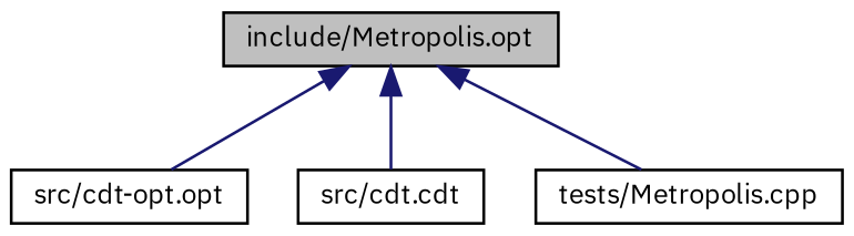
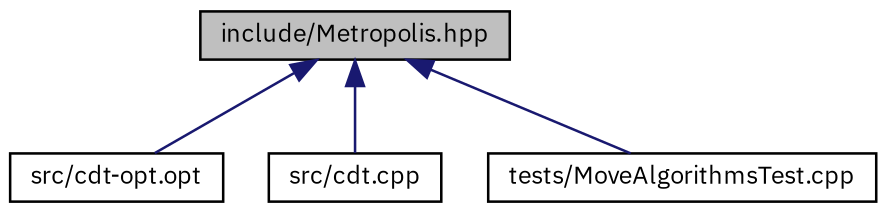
  digraph {
    fontname="IBM Plex Sans"
    node [color=black fillcolor=white fontname="IBM Plex Sans" fontsize=10 shape=record style=filled]
    edge [color=midnightblue dir=back fontname="IBM Plex Sans" fontsize=10 labelfontname=Helvetica labelfontsize=10 style=solid]
-   n1 [fillcolor=grey75 fontcolor=black height=0.2 label="include/Metropolis.opt" width=0.4]
+   n1 [fillcolor=grey75 fontcolor=black height=0.2 label="include/Metropolis.hpp" width=0.4]
    n2 [height=0.2 label="src/cdt-opt.opt" width=0.4]
-   n3 [height=0.2 label="src/cdt.cdt" width=0.4]
-   n4 [height=0.2 label="tests/Metropolis.cpp" width=0.4]
+   n3 [height=0.2 label="src/cdt.cpp" width=0.4]
+   n4 [height=0.2 label="tests/MoveAlgorithmsTest.cpp" width=0.4]
    n1 -> n2
    n1 -> n3
    n1 -> n4
  }
